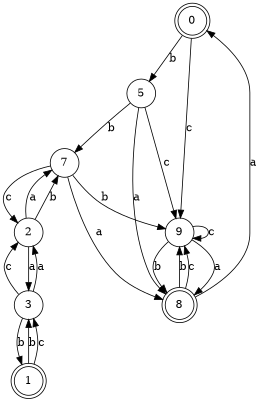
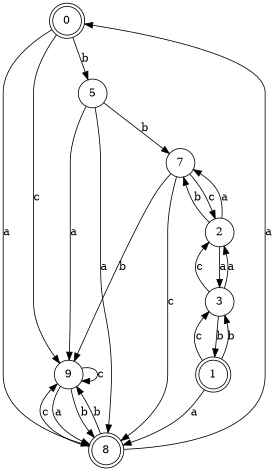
  digraph {
    node [shape=circle]
    n1 [label=0 shape=doublecircle]
    n2 [label=9]
    n3 [label=5]
    n4 [label=8 shape=doublecircle]
    n5 [label=7]
    n6 [label=1 shape=doublecircle]
    n7 [label=3]
    n8 [label=2]
    n1 -> n2 [label=c]
    n1 -> n3 [label=b]
+   n1 -> n4 [label=a]
    n2 -> n2 [label=c]
    n2 -> n4 [label=a]
    n2 -> n4 [label=b]
-   n3 -> n2 [label=c]
+   n3 -> n2 [label=a]
    n3 -> n4 [label=a]
    n3 -> n5 [label=b]
    n4 -> n1 [label=a]
    n4 -> n2 [label=b]
    n4 -> n2 [label=c]
    n5 -> n2 [label=b]
-   n5 -> n4 [label=a]
+   n5 -> n4 [label=c]
    n5 -> n8 [label=c]
+   n6 -> n4 [label=a]
    n6 -> n7 [label=b]
    n6 -> n7 [label=c]
    n7 -> n6 [label=b]
    n7 -> n8 [label=a]
    n7 -> n8 [label=c]
    n8 -> n5 [label=a]
    n8 -> n5 [label=b]
    n8 -> n7 [label=a]
  }
